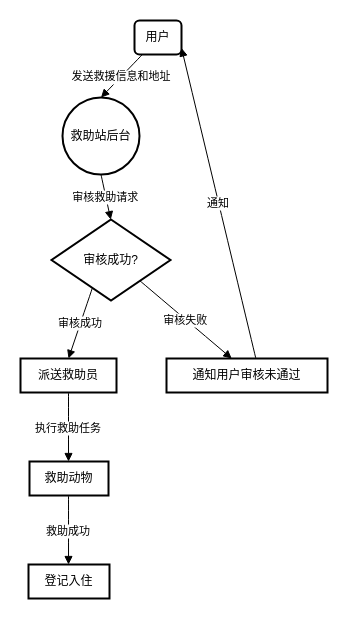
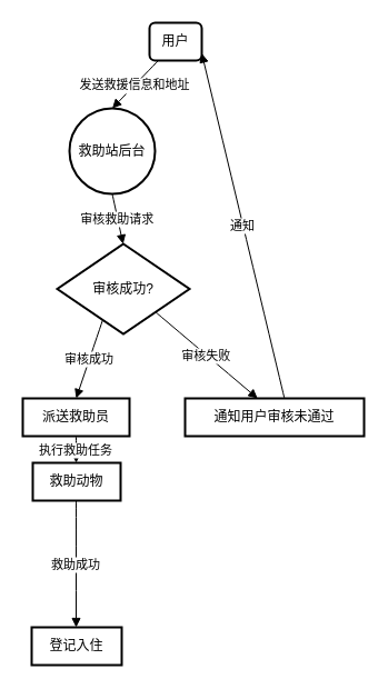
  <mxCell id="0" />
  <mxCell id="1" parent="0" />
  <mxCell id="2" value="用户" style="whiteSpace=wrap;strokeWidth=2;rounded=1;" vertex="1" parent="1"><mxGeometry x="134" y="20" width="47" height="34" as="geometry" /></mxCell>
  <mxCell id="3" value="救助站后台" style="ellipse;aspect=fixed;strokeWidth=2;whiteSpace=wrap;" vertex="1" parent="1"><mxGeometry x="62" y="97" width="77" height="77" as="geometry" /></mxCell>
  <mxCell id="4" value="审核成功?" style="rhombus;strokeWidth=2;whiteSpace=wrap;" vertex="1" parent="1"><mxGeometry x="51" y="219" width="119" height="81" as="geometry" /></mxCell>
  <mxCell id="5" value="派送救助员" style="whiteSpace=wrap;strokeWidth=2;" vertex="1" parent="1"><mxGeometry x="20" y="358" width="96" height="34" as="geometry" /></mxCell>
- <mxCell id="6" value="救助动物" style="whiteSpace=wrap;strokeWidth=2;" vertex="1" parent="1"><mxGeometry x="29" y="461" width="79" height="34" as="geometry" /></mxCell>
+ <mxCell id="6" value="救助动物" style="whiteSpace=wrap;strokeWidth=2;" vertex="1" parent="1"><mxGeometry x="29" y="416" width="79" height="34" as="geometry" /></mxCell>
  <mxCell id="7" value="登记入住" style="whiteSpace=wrap;strokeWidth=2;" vertex="1" parent="1"><mxGeometry x="28" y="564" width="81" height="34" as="geometry" /></mxCell>
  <mxCell id="8" value="通知用户审核未通过" style="whiteSpace=wrap;strokeWidth=2;" vertex="1" parent="1"><mxGeometry x="166" y="358" width="161" height="34" as="geometry" /></mxCell>
  <mxCell id="9" value="发送救援信息和地址" style="curved=1;startArrow=none;endArrow=block;exitX=0.168;exitY=1;entryX=0.503;entryY=0;rounded=0;" edge="1" parent="1" source="2" target="3"><mxGeometry relative="1" as="geometry" /></mxCell>
  <mxCell id="10" value="审核救助请求" style="curved=1;startArrow=none;endArrow=block;exitX=0.503;exitY=1;entryX=0.498;entryY=0;rounded=0;" edge="1" parent="1" source="3" target="4"><mxGeometry relative="1" as="geometry"><Array as="points" /></mxGeometry></mxCell>
  <mxCell id="11" value="审核成功" style="curved=1;startArrow=none;endArrow=block;exitX=0.273;exitY=1;entryX=0.5;entryY=0;rounded=0;" edge="1" parent="1" source="4" target="5"><mxGeometry relative="1" as="geometry" /></mxCell>
  <mxCell id="12" value="执行救助任务" style="curved=1;startArrow=none;endArrow=block;exitX=0.5;exitY=1;entryX=0.494;entryY=0;rounded=0;" edge="1" parent="1" source="5" target="6"><mxGeometry relative="1" as="geometry"><Array as="points" /></mxGeometry></mxCell>
  <mxCell id="13" value="救助成功" style="curved=1;startArrow=none;endArrow=block;exitX=0.494;exitY=1;entryX=0.494;entryY=0;rounded=0;" edge="1" parent="1" source="6" target="7"><mxGeometry relative="1" as="geometry"><Array as="points" /></mxGeometry></mxCell>
  <mxCell id="14" value="审核失败" style="curved=1;startArrow=none;endArrow=block;exitX=0.973;exitY=1;entryX=0.405;entryY=0;rounded=0;" edge="1" parent="1" source="4" target="8"><mxGeometry relative="1" as="geometry" /></mxCell>
  <mxCell id="15" value="通知" style="curved=1;startArrow=none;endArrow=block;exitX=0.555;exitY=0;entryX=1;entryY=0.808;rounded=0;" edge="1" parent="1" source="8" target="2"><mxGeometry relative="1" as="geometry" /></mxCell>
